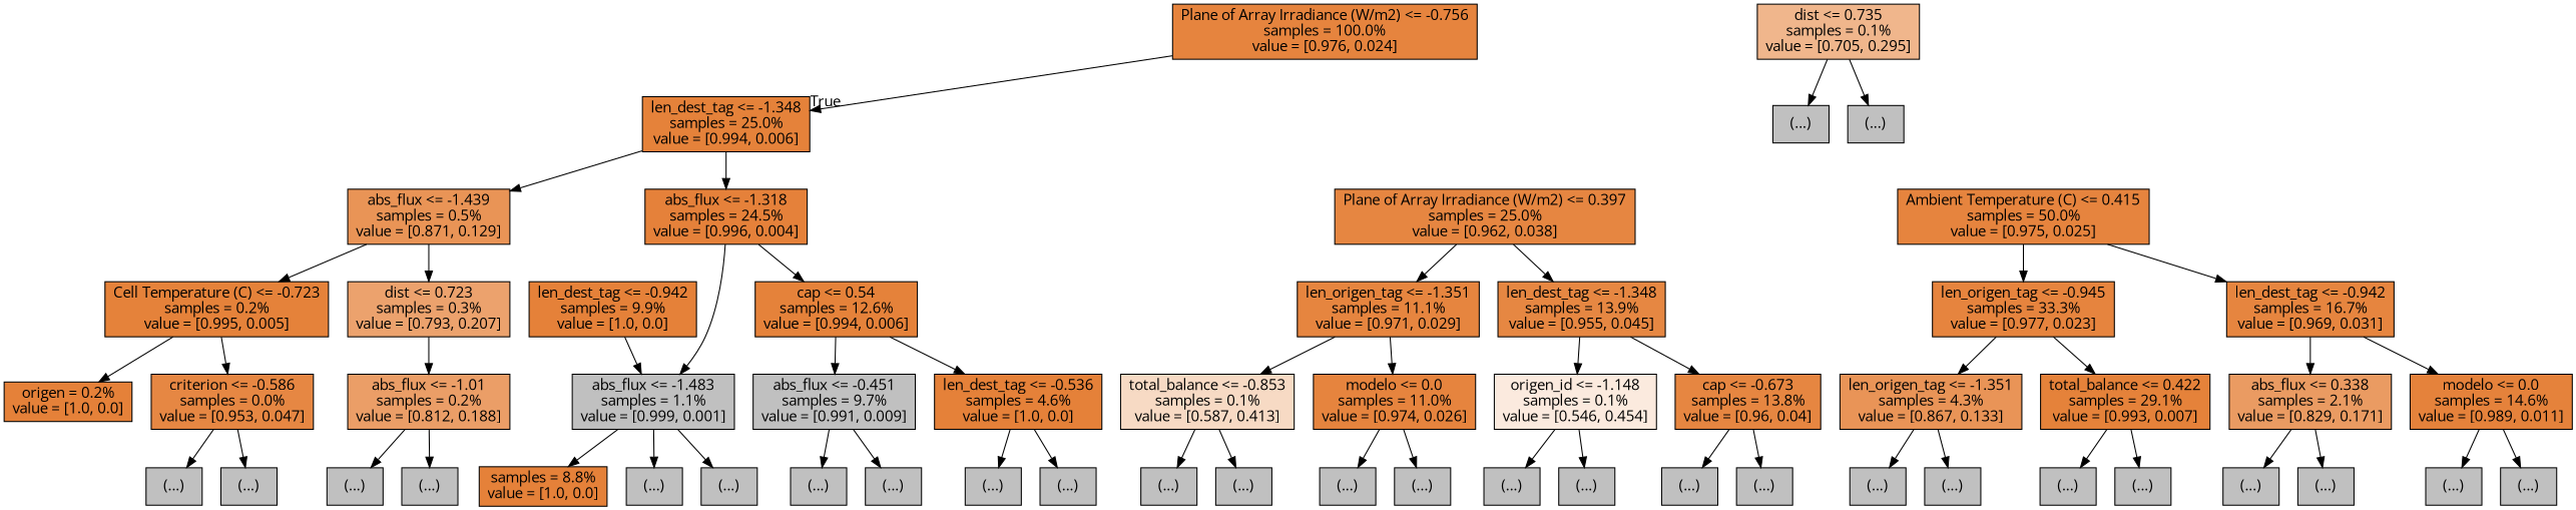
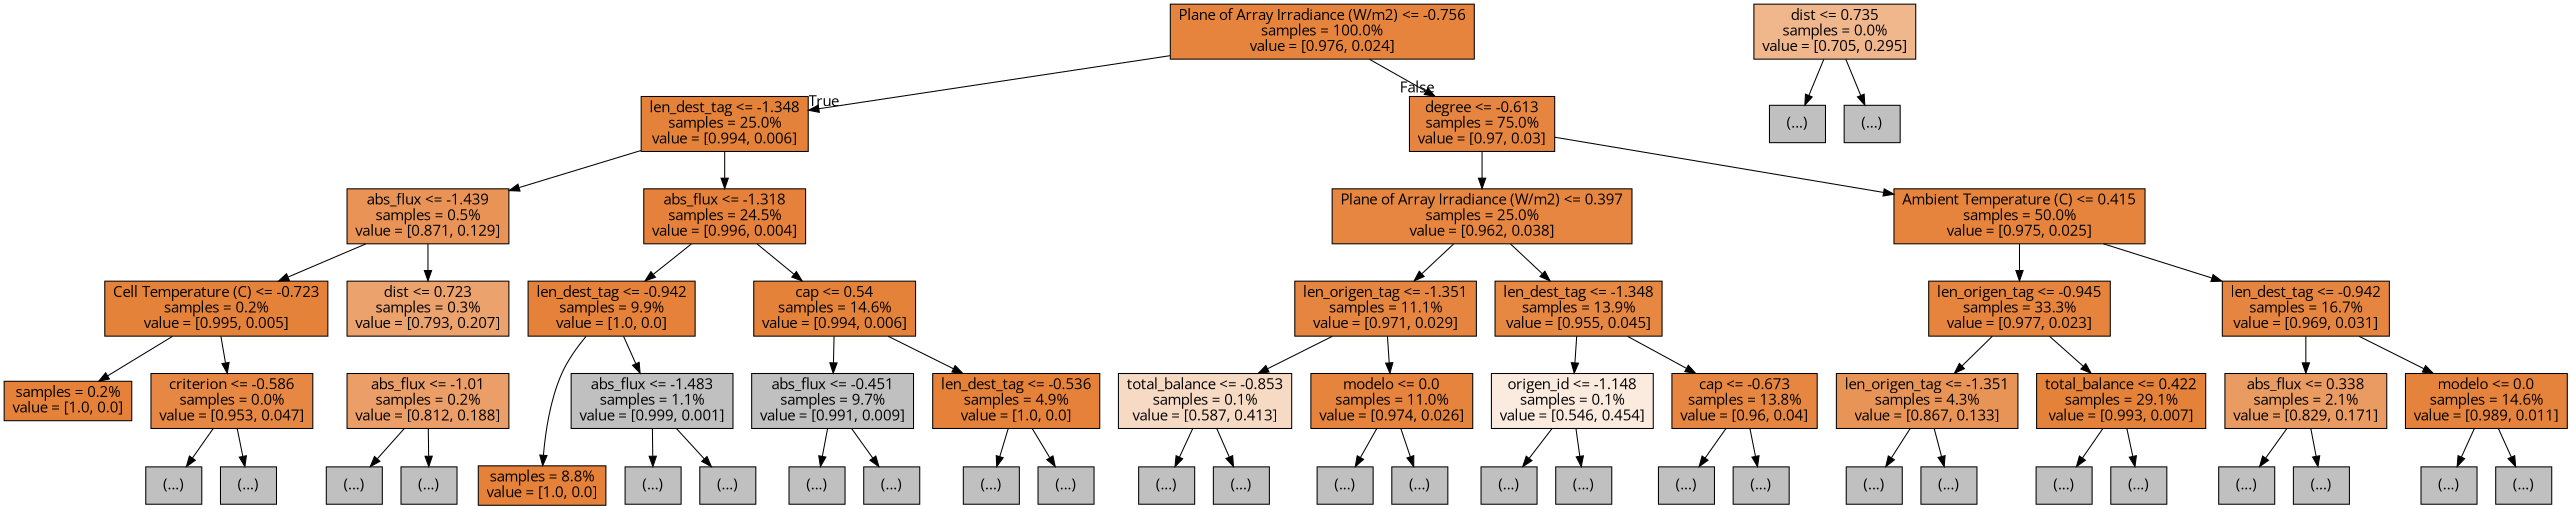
  digraph {
    fontname="Open Sans"
    node [color=black fillcolor="#C0C0C0" fontname="Open Sans" shape=box style=filled]
    edge [fontname="Open Sans"]
    n1 [fillcolor="#e6843e" label="Plane of Array Irradiance (W/m2) <= -0.756\nsamples = 100.0%\nvalue = [0.976, 0.024]"]
    n2 [fillcolor="#e5823a" label="len_dest_tag <= -1.348\nsamples = 25.0%\nvalue = [0.994, 0.006]"]
+   n3 [fillcolor="#e6853f" label="degree <= -0.613\nsamples = 75.0%\nvalue = [0.97, 0.03]"]
    n4 [fillcolor="#e99456" label="abs_flux <= -1.439\nsamples = 0.5%\nvalue = [0.871, 0.129]"]
    n5 [fillcolor="#e5813a" label="abs_flux <= -1.318\nsamples = 24.5%\nvalue = [0.996, 0.004]"]
    n6 [fillcolor="#e68641" label="Plane of Array Irradiance (W/m2) <= 0.397\nsamples = 25.0%\nvalue = [0.962, 0.038]"]
    n7 [fillcolor="#e6843e" label="Ambient Temperature (C) <= 0.415\nsamples = 50.0%\nvalue = [0.975, 0.025]"]
    n8 [fillcolor="#e5823a" label="Cell Temperature (C) <= -0.723\nsamples = 0.2%\nvalue = [0.995, 0.005]"]
    n9 [fillcolor="#eca26d" label="dist <= 0.723\nsamples = 0.3%\nvalue = [0.793, 0.207]"]
    n10 [fillcolor="#e58139" label="len_dest_tag <= -0.942\nsamples = 9.9%\nvalue = [1.0, 0.0]"]
-   n11 [fillcolor="#e5823a" label="cap <= 0.54\nsamples = 12.6%\nvalue = [0.994, 0.006]"]
-   n12 [fillcolor="#e58139" label="origen = 0.2%\nvalue = [1.0, 0.0]"]
+   n11 [fillcolor="#e5823a" label="cap <= 0.54\nsamples = 14.6%\nvalue = [0.994, 0.006]"]
+   n12 [fillcolor="#e58139" label="samples = 0.2%\nvalue = [1.0, 0.0]"]
    n13 [fillcolor="#e68743" label="criterion <= -0.586\nsamples = 0.0%\nvalue = [0.953, 0.047]"]
    n14 [fillcolor="#eb9e67" label="abs_flux <= -1.01\nsamples = 0.2%\nvalue = [0.812, 0.188]"]
    n15 [label="(...)"]
    n16 [label="(...)"]
    n17 [label="(...)"]
    n18 [label="(...)"]
-   n19 [fillcolor="#f0b68c" label="dist <= 0.735\nsamples = 0.1%\nvalue = [0.705, 0.295]"]
+   n19 [fillcolor="#f0b68c" label="dist <= 0.735\nsamples = 0.0%\nvalue = [0.705, 0.295]"]
    n20 [label="(...)"]
    n21 [label="(...)"]
    n22 [label="abs_flux <= -1.483\nsamples = 1.1%\nvalue = [0.999, 0.001]"]
    n23 [fillcolor="#e58139" label="samples = 8.8%\nvalue = [1.0, 0.0]"]
    n24 [label="abs_flux <= -0.451\nsamples = 9.7%\nvalue = [0.991, 0.009]"]
-   n25 [fillcolor="#e58139" label="len_dest_tag <= -0.536\nsamples = 4.6%\nvalue = [1.0, 0.0]"]
+   n25 [fillcolor="#e58139" label="len_dest_tag <= -0.536\nsamples = 4.9%\nvalue = [1.0, 0.0]"]
    n26 [label="(...)"]
    n27 [label="(...)"]
    n28 [label="(...)"]
    n29 [label="(...)"]
    n30 [label="(...)"]
    n31 [label="(...)"]
    n32 [fillcolor="#e6853f" label="len_origen_tag <= -1.351\nsamples = 11.1%\nvalue = [0.971, 0.029]"]
    n33 [fillcolor="#e68742" label="len_dest_tag <= -1.348\nsamples = 13.9%\nvalue = [0.955, 0.045]"]
    n34 [fillcolor="#e6843e" label="len_origen_tag <= -0.945\nsamples = 33.3%\nvalue = [0.977, 0.023]"]
    n35 [fillcolor="#e6853f" label="len_dest_tag <= -0.942\nsamples = 16.7%\nvalue = [0.969, 0.031]"]
    n36 [fillcolor="#f7dac4" label="total_balance <= -0.853\nsamples = 0.1%\nvalue = [0.587, 0.413]"]
    n37 [fillcolor="#e6843e" label="modelo <= 0.0\nsamples = 11.0%\nvalue = [0.974, 0.026]"]
    n38 [fillcolor="#fbeade" label="origen_id <= -1.148\nsamples = 0.1%\nvalue = [0.546, 0.454]"]
    n39 [fillcolor="#e68641" label="cap <= -0.673\nsamples = 13.8%\nvalue = [0.96, 0.04]"]
    n40 [label="(...)"]
    n41 [label="(...)"]
    n42 [label="(...)"]
    n43 [label="(...)"]
    n44 [label="(...)"]
    n45 [label="(...)"]
    n46 [label="(...)"]
    n47 [label="(...)"]
    n48 [fillcolor="#e99457" label="len_origen_tag <= -1.351\nsamples = 4.3%\nvalue = [0.867, 0.133]"]
    n49 [fillcolor="#e5823a" label="total_balance <= 0.422\nsamples = 29.1%\nvalue = [0.993, 0.007]"]
    n50 [fillcolor="#ea9b62" label="abs_flux <= 0.338\nsamples = 2.1%\nvalue = [0.829, 0.171]"]
    n51 [fillcolor="#e5823b" label="modelo <= 0.0\nsamples = 14.6%\nvalue = [0.989, 0.011]"]
    n52 [label="(...)"]
    n53 [label="(...)"]
    n54 [label="(...)"]
    n55 [label="(...)"]
    n56 [label="(...)"]
    n57 [label="(...)"]
    n58 [label="(...)"]
    n59 [label="(...)"]
    n1 -> n2 [headlabel=True labelangle=45 labeldistance=2.5]
+   n1 -> n3 [headlabel=False labelangle=-45 labeldistance=2.5]
    n2 -> n4
    n2 -> n5
+   n3 -> n6
+   n3 -> n7
    n4 -> n8
    n4 -> n9
-   n5 -> n22
+   n5 -> n10
    n5 -> n11
    n6 -> n32
    n6 -> n33
    n7 -> n34
    n7 -> n35
    n8 -> n12
    n8 -> n13
-   n9 -> n14
    n10 -> n22
-   n22 -> n23
+   n10 -> n23
    n11 -> n24
    n11 -> n25
    n13 -> n15
    n13 -> n16
    n14 -> n17
    n14 -> n18
    n19 -> n20
    n19 -> n21
    n22 -> n26
    n22 -> n27
    n24 -> n28
    n24 -> n29
    n25 -> n30
    n25 -> n31
    n32 -> n36
    n32 -> n37
    n33 -> n38
    n33 -> n39
    n34 -> n48
    n34 -> n49
    n35 -> n50
    n35 -> n51
    n36 -> n40
    n36 -> n41
    n37 -> n42
    n37 -> n43
    n38 -> n44
    n38 -> n45
    n39 -> n46
    n39 -> n47
    n48 -> n52
    n48 -> n53
    n49 -> n54
    n49 -> n55
    n50 -> n56
    n50 -> n57
    n51 -> n58
    n51 -> n59
  }
